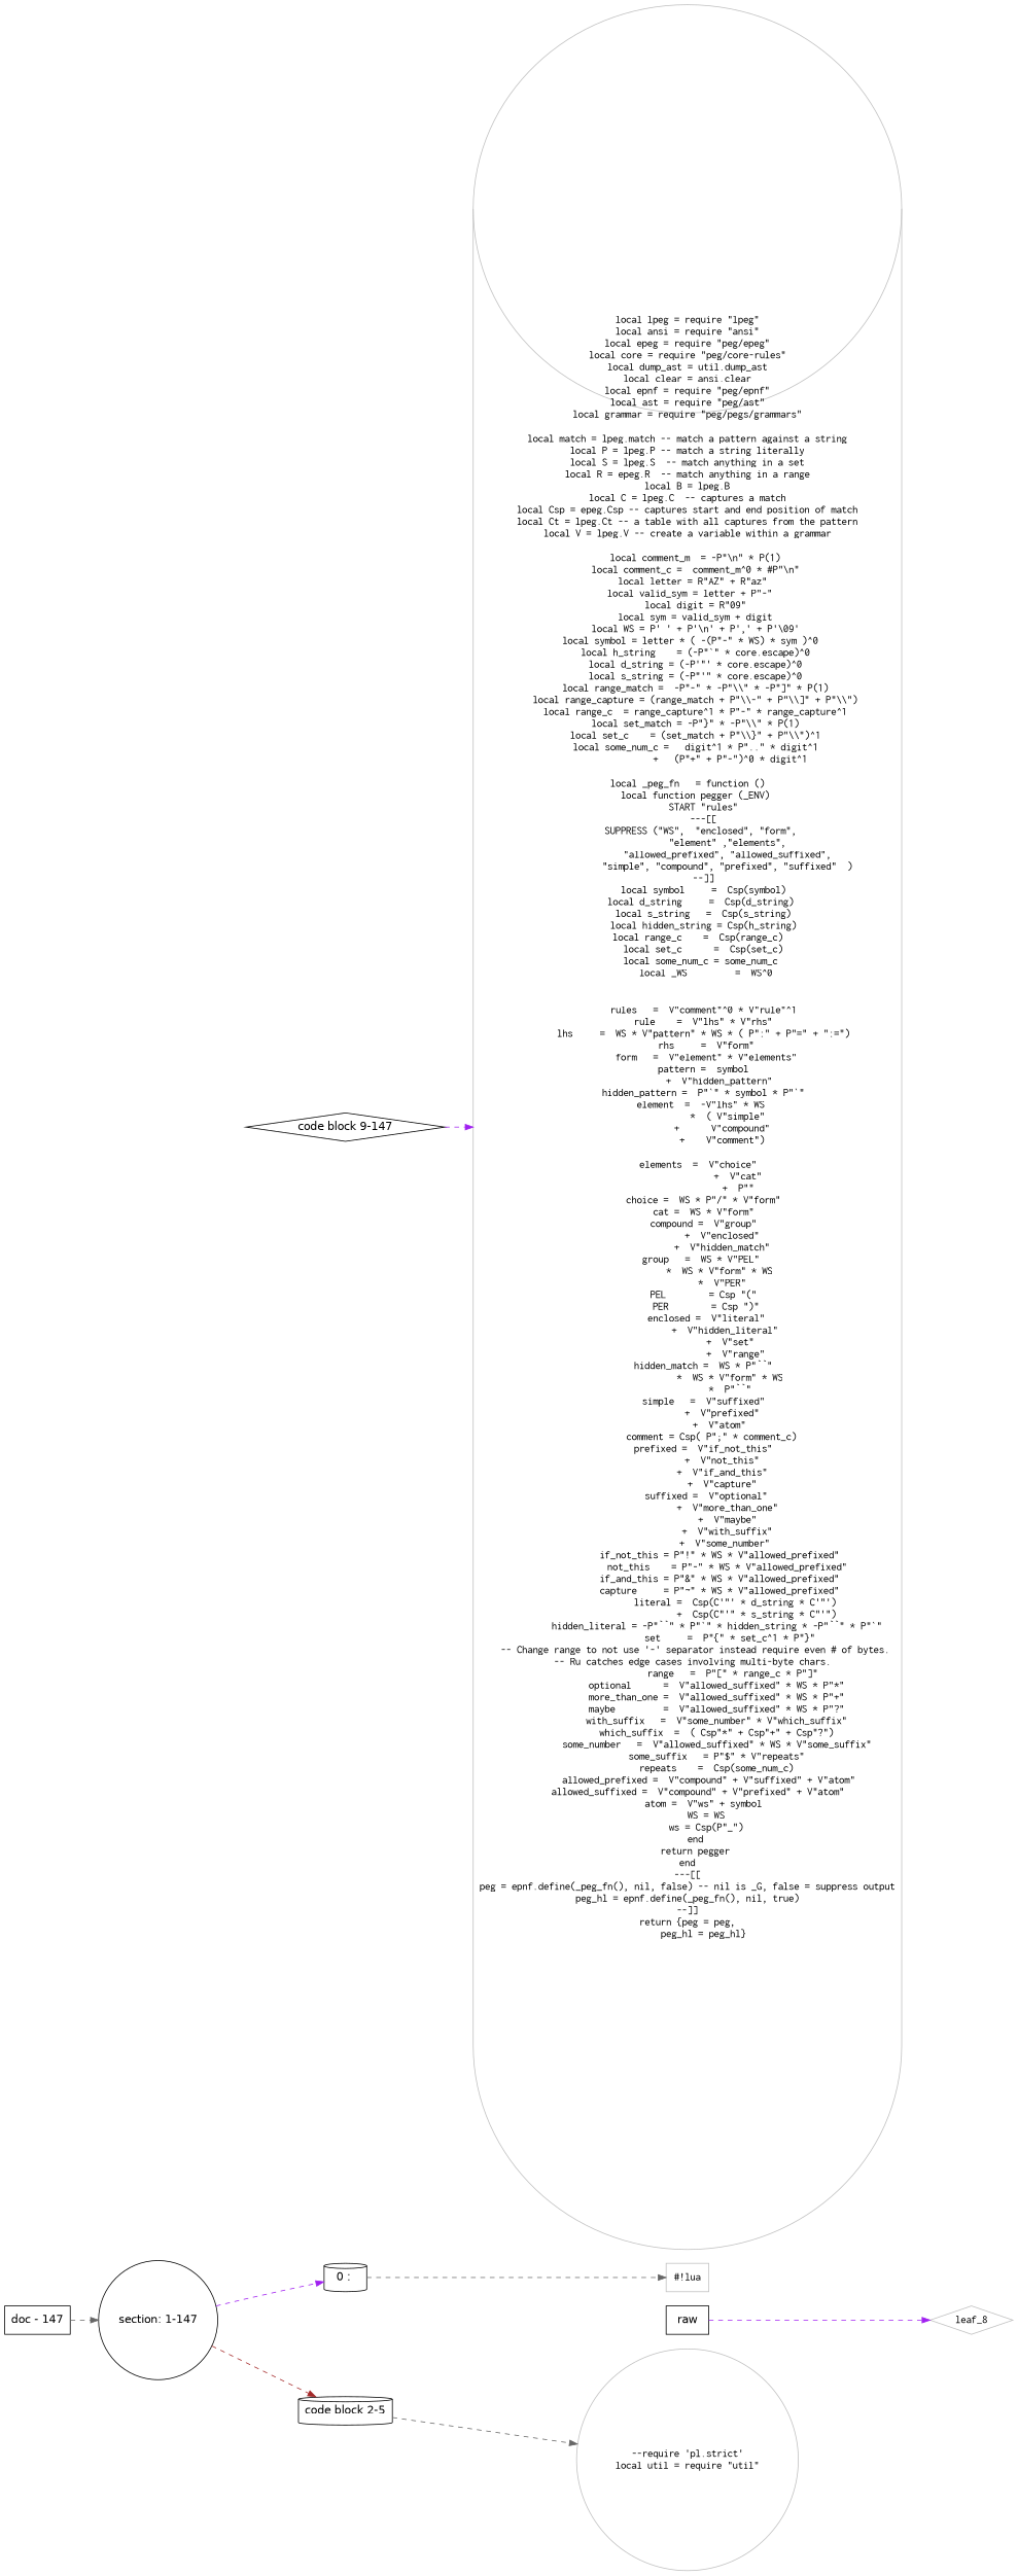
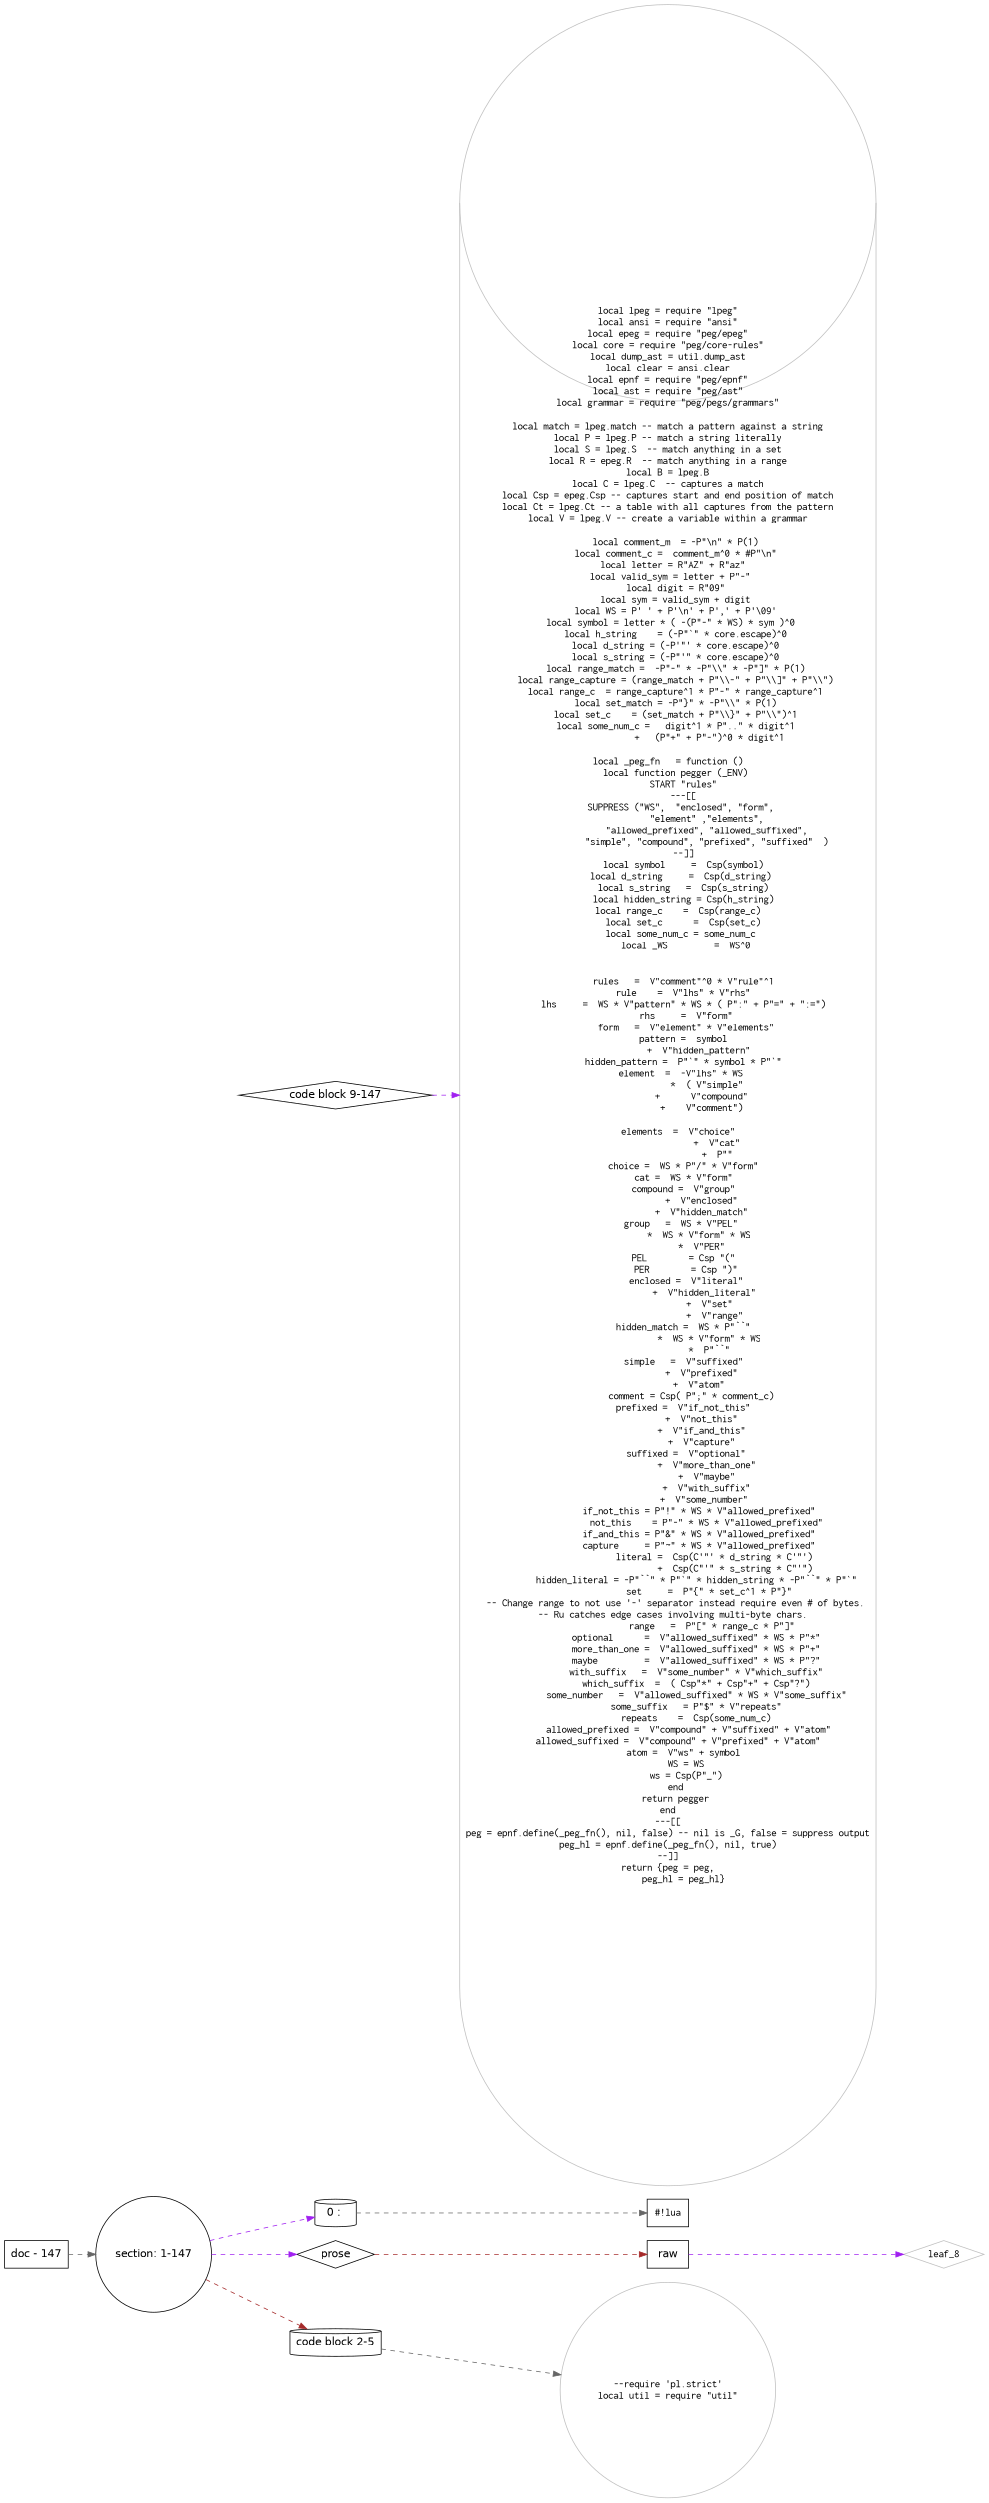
  digraph {
    rankdir=LR
    node [fontname=Helvetica shape=cylinder]
    edge [color=purple style=dashed]
    n1 [label="section: 1-147" shape=circle]
    n2 [label="0 : "]
+   n3 [label=prose shape=diamond]
    n4 [label="code block 2-5"]
    n5 [label="code block 9-147" shape=diamond]
    n6 [label=raw shape=box]
-   n7 [color=Gray fontname=Inconsolata label="#!lua" shape=box]
+   n7 [color=black fontname=Inconsolata label="#!lua" shape=box]
    n8 [color=Gray fontname=Inconsolata label="--require 'pl.strict'\nlocal util = require \"util\"" shape=circle]
    n9 [color=Gray fontname=Inconsolata label="local lpeg = require \"lpeg\"\nlocal ansi = require \"ansi\"\nlocal epeg = require \"peg/epeg\"\nlocal core = require \"peg/core-rules\"\nlocal dump_ast = util.dump_ast\nlocal clear = ansi.clear\nlocal epnf = require \"peg/epnf\"\nlocal ast = require \"peg/ast\"\nlocal grammar = require \"peg/pegs/grammars\"\n\nlocal match = lpeg.match -- match a pattern against a string\nlocal P = lpeg.P -- match a string literally\nlocal S = lpeg.S  -- match anything in a set\nlocal R = epeg.R  -- match anything in a range\nlocal B = lpeg.B\nlocal C = lpeg.C  -- captures a match\nlocal Csp = epeg.Csp -- captures start and end position of match\nlocal Ct = lpeg.Ct -- a table with all captures from the pattern\nlocal V = lpeg.V -- create a variable within a grammar\n\n   local comment_m  = -P\"\\n\" * P(1)\n   local comment_c =  comment_m^0 * #P\"\\n\"\n   local letter = R\"AZ\" + R\"az\" \n   local valid_sym = letter + P\"-\"  \n   local digit = R\"09\"\n   local sym = valid_sym + digit\n   local WS = P' ' + P'\\n' + P',' + P'\\09'\n   local symbol = letter * ( -(P\"-\" * WS) * sym )^0  \n   local h_string    = (-P\"`\" * core.escape)^0\n   local d_string = (-P'\"' * core.escape)^0\n   local s_string = (-P\"'\" * core.escape)^0\n   local range_match =  -P\"-\" * -P\"\\\\\" * -P\"]\" * P(1)\n   local range_capture = (range_match + P\"\\\\-\" + P\"\\\\]\" + P\"\\\\\")\n   local range_c  = range_capture^1 * P\"-\" * range_capture^1\n   local set_match = -P\"}\" * -P\"\\\\\" * P(1)\n   local set_c    = (set_match + P\"\\\\}\" + P\"\\\\\")^1\n   local some_num_c =   digit^1 * P\"..\" * digit^1\n                +   (P\"+\" + P\"-\")^0 * digit^1\n\nlocal _peg_fn   = function ()\n   local function pegger (_ENV)\n      START \"rules\"\n      ---[[\n      SUPPRESS (\"WS\",  \"enclosed\", \"form\", \n               \"element\" ,\"elements\",\n               \"allowed_prefixed\", \"allowed_suffixed\",\n               \"simple\", \"compound\", \"prefixed\", \"suffixed\"  )\n      --]]\n      local symbol     =  Csp(symbol)\n      local d_string     =  Csp(d_string) \n      local s_string   =  Csp(s_string)\n      local hidden_string = Csp(h_string)\n      local range_c    =  Csp(range_c)  \n      local set_c      =  Csp(set_c)\n      local some_num_c = some_num_c \n       local _WS         =  WS^0\n\n\n      rules   =  V\"comment\"^0 * V\"rule\"^1\n      rule    =  V\"lhs\" * V\"rhs\"\n      lhs     =  WS * V\"pattern\" * WS * ( P\":\" + P\"=\" + \":=\")\n       rhs     =  V\"form\"\n       form   =  V\"element\" * V\"elements\"\n      pattern =  symbol\n            +  V\"hidden_pattern\"\n      hidden_pattern =  P\"`\" * symbol * P\"`\"\n      element  =  -V\"lhs\" * WS \n               *  ( V\"simple\"\n             +      V\"compound\"\n             +    V\"comment\")\n\n      elements  =  V\"choice\"  \n                   +  V\"cat\"\n                   +  P\"\"\n      choice =  WS * P\"/\" * V\"form\"\n      cat =  WS * V\"form\"\n      compound =  V\"group\"\n             +  V\"enclosed\"\n             +  V\"hidden_match\"\n      group   =  WS * V\"PEL\" \n             *  WS * V\"form\" * WS \n             *  V\"PER\"\n      PEL        = Csp \"(\"\n       PER        = Csp \")\"\n       enclosed =  V\"literal\"\n              +  V\"hidden_literal\"\n                +  V\"set\"\n                  +  V\"range\"\n      hidden_match =  WS * P\"``\"\n                *  WS * V\"form\" * WS\n                *  P\"``\"\n      simple   =  V\"suffixed\"\n             +  V\"prefixed\"\n             +  V\"atom\" \n         comment = Csp( P\";\" * comment_c)\n      prefixed =  V\"if_not_this\"\n             +  V\"not_this\"\n             +  V\"if_and_this\"\n             +  V\"capture\"\n       suffixed =  V\"optional\"\n               +  V\"more_than_one\"\n               +  V\"maybe\"\n               +  V\"with_suffix\"\n              +  V\"some_number\"\n            if_not_this = P\"!\" * WS * V\"allowed_prefixed\"\n               not_this    = P\"-\" * WS * V\"allowed_prefixed\"\n            if_and_this = P\"&\" * WS * V\"allowed_prefixed\"\n            capture     = P\"~\" * WS * V\"allowed_prefixed\"\n                  literal =  Csp(C'\"' * d_string * C'\"')\n                          +  Csp(C\"'\" * s_string * C\"'\")\n           hidden_literal = -P\"``\" * P\"`\" * hidden_string * -P\"``\" * P\"`\"\n                  set     =  P\"{\" * set_c^1 * P\"}\"  \n   -- Change range to not use '-' separator instead require even # of bytes.\n   -- Ru catches edge cases involving multi-byte chars. \n                  range   =  P\"[\" * range_c * P\"]\" \n           optional      =  V\"allowed_suffixed\" * WS * P\"*\"\n           more_than_one =  V\"allowed_suffixed\" * WS * P\"+\"\n           maybe         =  V\"allowed_suffixed\" * WS * P\"?\"\n           with_suffix   =  V\"some_number\" * V\"which_suffix\"\n           which_suffix  =  ( Csp\"*\" + Csp\"+\" + Csp\"?\")\n           some_number   =  V\"allowed_suffixed\" * WS * V\"some_suffix\"\n           some_suffix   = P\"$\" * V\"repeats\"\n           repeats    =  Csp(some_num_c)\n        allowed_prefixed =  V\"compound\" + V\"suffixed\" + V\"atom\"\n        allowed_suffixed =  V\"compound\" + V\"prefixed\" + V\"atom\"    \n       atom =  V\"ws\" + symbol \n       WS = WS\n       ws = Csp(P\"_\")\n   end\n   return pegger\nend\n---[[\npeg = epnf.define(_peg_fn(), nil, false) -- nil is _G, false = suppress output\npeg_hl = epnf.define(_peg_fn(), nil, true)\n--]]\nreturn {peg = peg,\n      peg_hl = peg_hl}"]
    leaf_8 [color=Gray fontname=Inconsolata shape=diamond]
    n11 [label="doc - 147" shape=box]
    subgraph sub_1 {
      rank=same
      n1
    }
    subgraph sub_2 {
      rank=same
      n2
+     n3
      n4
      n5
    }
    subgraph sub_3 {
      rank=same
      n6
    }
    n1 -> n2
+   n1 -> n3
    n1 -> n4 [color=brown]
    n2 -> n7 [color=gray40]
+   n3 -> n6 [color=brown]
    n4 -> n8 [color=gray40]
    n5 -> n9
    n6 -> leaf_8
    n11 -> n1 [color=gray40]
  }
